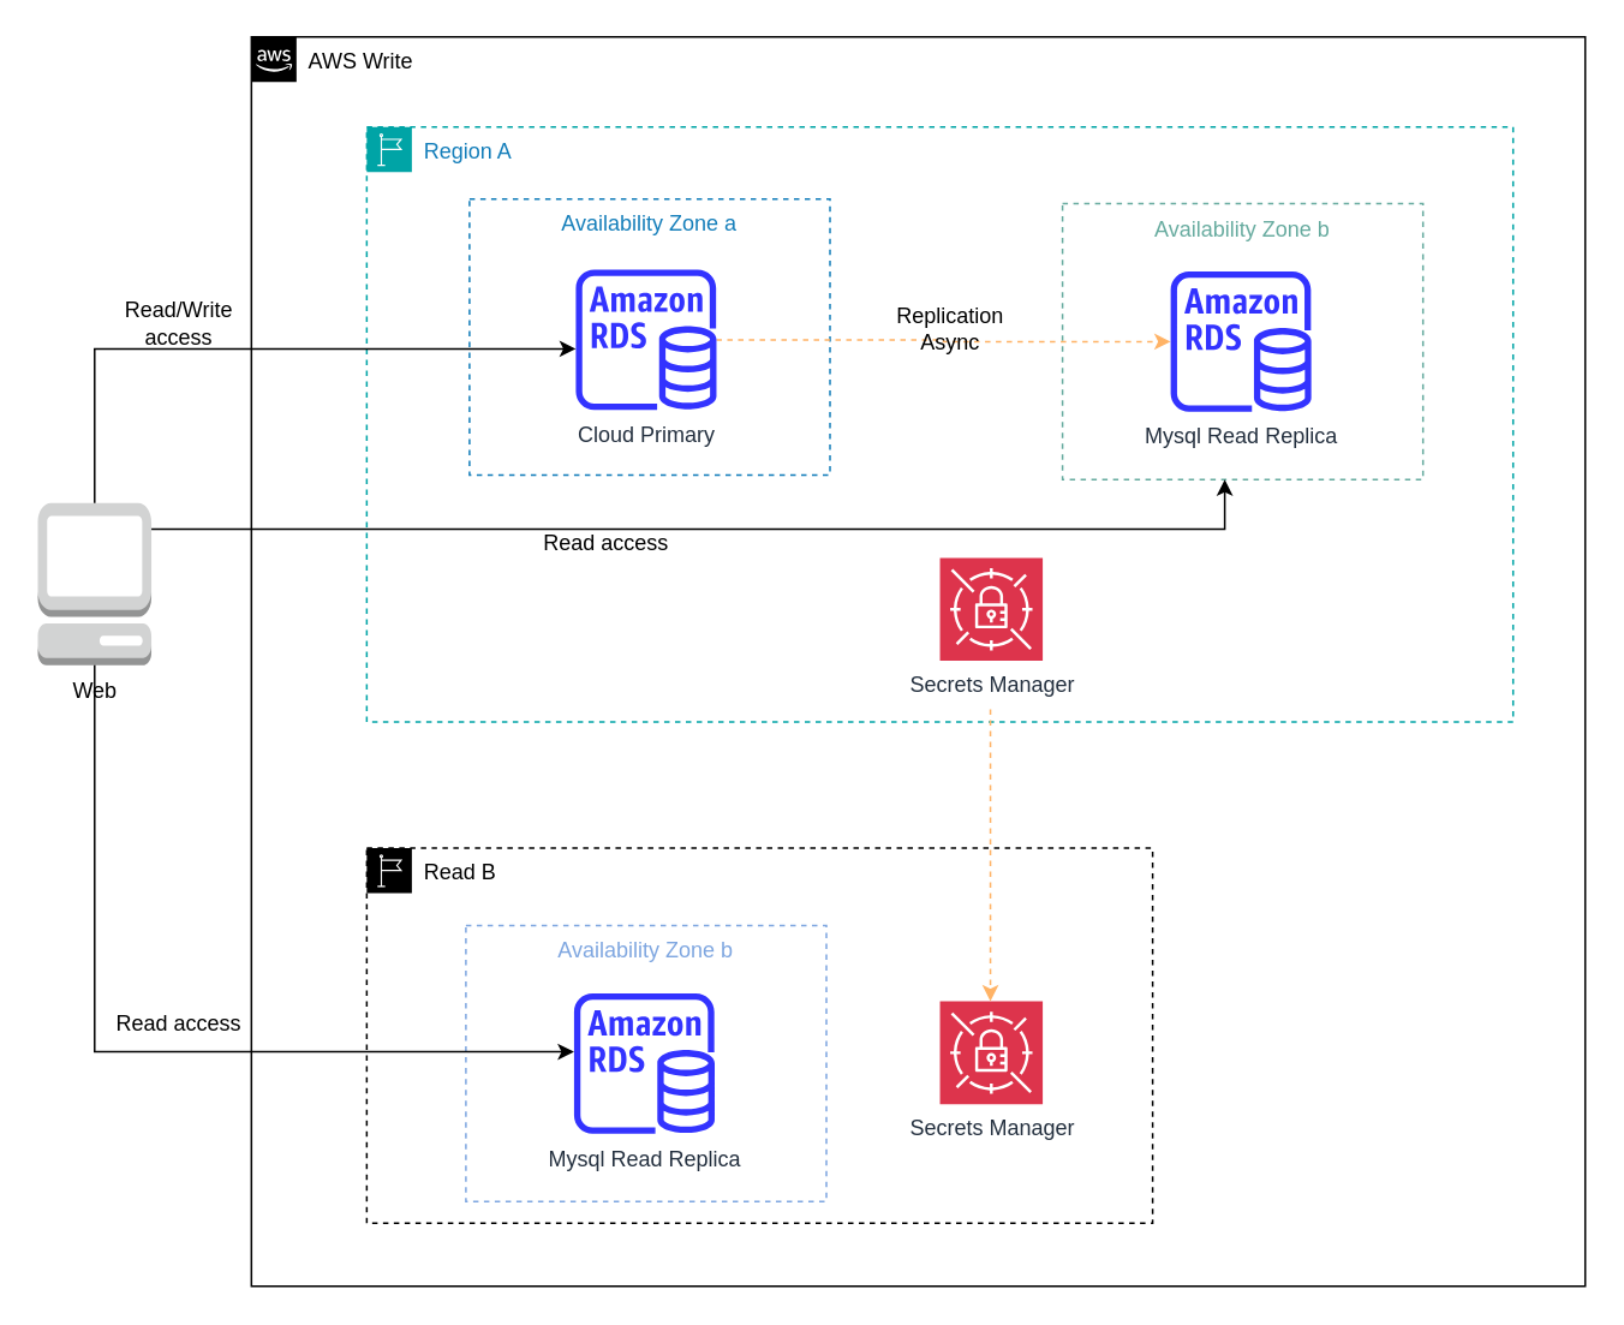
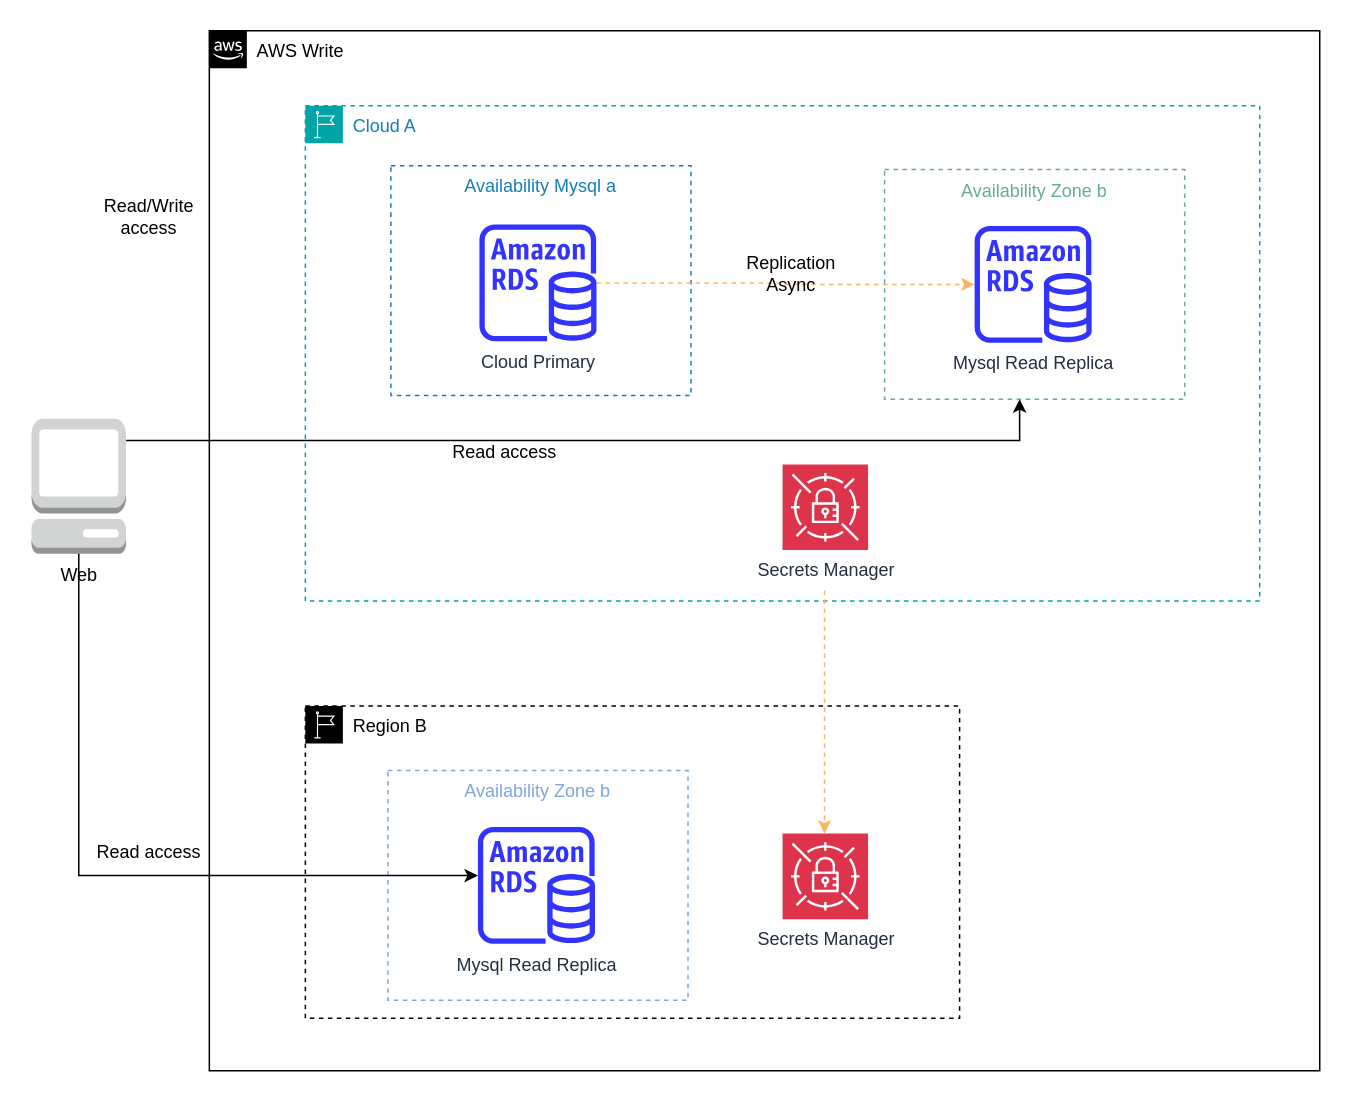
  <mxCell id="0" />
  <mxCell id="1" parent="0" />
  <mxCell id="2" value="AWS Write" style="points=[[0,0],[0.25,0],[0.5,0],[0.75,0],[1,0],[1,0.25],[1,0.5],[1,0.75],[1,1],[0.75,1],[0.5,1],[0.25,1],[0,1],[0,0.75],[0,0.5],[0,0.25]];outlineConnect=0;html=1;whiteSpace=wrap;fontSize=12;fontStyle=0;container=1;pointerEvents=0;collapsible=0;recursiveResize=0;shape=mxgraph.aws4.group;grIcon=mxgraph.aws4.group_aws_cloud_alt;fillColor=none;verticalAlign=top;align=left;spacingLeft=30;dashed=0;" vertex="1" parent="1"><mxGeometry x="139" y="20" width="740" height="693" as="geometry" /></mxCell>
- <mxCell id="3" value="Region A" style="points=[[0,0],[0.25,0],[0.5,0],[0.75,0],[1,0],[1,0.25],[1,0.5],[1,0.75],[1,1],[0.75,1],[0.5,1],[0.25,1],[0,1],[0,0.75],[0,0.5],[0,0.25]];outlineConnect=0;gradientColor=none;html=1;whiteSpace=wrap;fontSize=12;fontStyle=0;container=1;pointerEvents=0;collapsible=0;recursiveResize=0;shape=mxgraph.aws4.group;grIcon=mxgraph.aws4.group_region;strokeColor=#00A4A6;fillColor=none;verticalAlign=top;align=left;spacingLeft=30;fontColor=#147EBA;dashed=1;" vertex="1" parent="2"><mxGeometry x="64" y="50" width="636" height="330" as="geometry" /></mxCell>
+ <mxCell id="3" value="Cloud A" style="points=[[0,0],[0.25,0],[0.5,0],[0.75,0],[1,0],[1,0.25],[1,0.5],[1,0.75],[1,1],[0.75,1],[0.5,1],[0.25,1],[0,1],[0,0.75],[0,0.5],[0,0.25]];outlineConnect=0;gradientColor=none;html=1;whiteSpace=wrap;fontSize=12;fontStyle=0;container=1;pointerEvents=0;collapsible=0;recursiveResize=0;shape=mxgraph.aws4.group;grIcon=mxgraph.aws4.group_region;strokeColor=#00A4A6;fillColor=none;verticalAlign=top;align=left;spacingLeft=30;fontColor=#147EBA;dashed=1;" vertex="1" parent="2"><mxGeometry x="64" y="50" width="636" height="330" as="geometry" /></mxCell>
  <mxCell id="4" value="&lt;font style=&quot;color: rgb(103, 171, 159);&quot;&gt;Availability Zone b&lt;/font&gt;" style="fillColor=none;dashed=1;verticalAlign=top;fontStyle=0;whiteSpace=wrap;html=1;strokeColor=#67AB9F;" vertex="1" parent="3"><mxGeometry x="386" y="42.5" width="200" height="153" as="geometry" /></mxCell>
- <mxCell id="5" value="Availability Zone a" style="fillColor=none;strokeColor=#147EBA;dashed=1;verticalAlign=top;fontStyle=0;fontColor=#147EBA;whiteSpace=wrap;html=1;" vertex="1" parent="3"><mxGeometry x="57" y="40" width="200" height="153" as="geometry" /></mxCell>
+ <mxCell id="5" value="Availability Mysql a" style="fillColor=none;strokeColor=#147EBA;dashed=1;verticalAlign=top;fontStyle=0;fontColor=#147EBA;whiteSpace=wrap;html=1;" vertex="1" parent="3"><mxGeometry x="57" y="40" width="200" height="153" as="geometry" /></mxCell>
  <mxCell id="6" style="edgeStyle=orthogonalEdgeStyle;rounded=0;orthogonalLoop=1;jettySize=auto;html=1;dashed=1;endArrow=classic;endFill=1;fillColor=#ffcc99;strokeColor=#FFB366;" edge="1" parent="3" source="7" target="8"><mxGeometry relative="1" as="geometry" /></mxCell>
  <mxCell id="7" value="Cloud Primary" style="sketch=0;outlineConnect=0;fontColor=#232F3E;gradientColor=none;fillColor=#3333FF;strokeColor=none;dashed=0;verticalLabelPosition=bottom;verticalAlign=top;align=center;html=1;fontSize=12;fontStyle=0;aspect=fixed;pointerEvents=1;shape=mxgraph.aws4.rds_instance;" vertex="1" parent="3"><mxGeometry x="116" y="79" width="78" height="78" as="geometry" /></mxCell>
  <mxCell id="8" value="Mysql Read Replica" style="sketch=0;outlineConnect=0;fontColor=#232F3E;gradientColor=none;fillColor=#3333FF;strokeColor=none;dashed=0;verticalLabelPosition=bottom;verticalAlign=top;align=center;html=1;fontSize=12;fontStyle=0;aspect=fixed;pointerEvents=1;shape=mxgraph.aws4.rds_instance;" vertex="1" parent="3"><mxGeometry x="446" y="80" width="78" height="78" as="geometry" /></mxCell>
  <mxCell id="9" value="Replication Async" style="text;html=1;align=center;verticalAlign=middle;whiteSpace=wrap;rounded=0;" vertex="1" parent="3"><mxGeometry x="277" y="97" width="94" height="30" as="geometry" /></mxCell>
  <mxCell id="10" value="Secrets Manager" style="sketch=0;points=[[0,0,0],[0.25,0,0],[0.5,0,0],[0.75,0,0],[1,0,0],[0,1,0],[0.25,1,0],[0.5,1,0],[0.75,1,0],[1,1,0],[0,0.25,0],[0,0.5,0],[0,0.75,0],[1,0.25,0],[1,0.5,0],[1,0.75,0]];outlineConnect=0;fontColor=#232F3E;fillColor=#DD344C;strokeColor=#ffffff;dashed=0;verticalLabelPosition=bottom;verticalAlign=top;align=center;html=1;fontSize=12;fontStyle=0;aspect=fixed;shape=mxgraph.aws4.resourceIcon;resIcon=mxgraph.aws4.secrets_manager;" vertex="1" parent="3"><mxGeometry x="318" y="239" width="57" height="57" as="geometry" /></mxCell>
  <mxCell id="11" value="Read access" style="text;html=1;align=center;verticalAlign=middle;whiteSpace=wrap;rounded=0;" vertex="1" parent="3"><mxGeometry x="86" y="216" width="94" height="30" as="geometry" /></mxCell>
- <mxCell id="12" value="Read B" style="points=[[0,0],[0.25,0],[0.5,0],[0.75,0],[1,0],[1,0.25],[1,0.5],[1,0.75],[1,1],[0.75,1],[0.5,1],[0.25,1],[0,1],[0,0.75],[0,0.5],[0,0.25]];outlineConnect=0;html=1;whiteSpace=wrap;fontSize=12;fontStyle=0;container=1;pointerEvents=0;collapsible=0;recursiveResize=0;shape=mxgraph.aws4.group;grIcon=mxgraph.aws4.group_region;verticalAlign=top;align=left;spacingLeft=30;dashed=1;fillColor=none;" vertex="1" parent="2"><mxGeometry x="64" y="450" width="436" height="208" as="geometry" /></mxCell>
+ <mxCell id="12" value="Region B" style="points=[[0,0],[0.25,0],[0.5,0],[0.75,0],[1,0],[1,0.25],[1,0.5],[1,0.75],[1,1],[0.75,1],[0.5,1],[0.25,1],[0,1],[0,0.75],[0,0.5],[0,0.25]];outlineConnect=0;html=1;whiteSpace=wrap;fontSize=12;fontStyle=0;container=1;pointerEvents=0;collapsible=0;recursiveResize=0;shape=mxgraph.aws4.group;grIcon=mxgraph.aws4.group_region;verticalAlign=top;align=left;spacingLeft=30;dashed=1;fillColor=none;" vertex="1" parent="2"><mxGeometry x="64" y="450" width="436" height="208" as="geometry" /></mxCell>
  <mxCell id="13" value="Mysql Read Replica" style="sketch=0;outlineConnect=0;fontColor=#232F3E;gradientColor=none;fillColor=#3333FF;strokeColor=none;dashed=0;verticalLabelPosition=bottom;verticalAlign=top;align=center;html=1;fontSize=12;fontStyle=0;aspect=fixed;pointerEvents=1;shape=mxgraph.aws4.rds_instance;" vertex="1" parent="12"><mxGeometry x="115" y="80.5" width="78" height="78" as="geometry" /></mxCell>
  <mxCell id="14" value="&lt;font style=&quot;color: rgb(126, 166, 224);&quot;&gt;Availability Zone b&lt;/font&gt;" style="fillColor=none;dashed=1;verticalAlign=top;fontStyle=0;whiteSpace=wrap;html=1;strokeColor=#7EA6E0;" vertex="1" parent="12"><mxGeometry x="55" y="43" width="200" height="153" as="geometry" /></mxCell>
  <mxCell id="15" value="Secrets Manager" style="sketch=0;points=[[0,0,0],[0.25,0,0],[0.5,0,0],[0.75,0,0],[1,0,0],[0,1,0],[0.25,1,0],[0.5,1,0],[0.75,1,0],[1,1,0],[0,0.25,0],[0,0.5,0],[0,0.75,0],[1,0.25,0],[1,0.5,0],[1,0.75,0]];outlineConnect=0;fontColor=#232F3E;fillColor=#DD344C;strokeColor=#ffffff;dashed=0;verticalLabelPosition=bottom;verticalAlign=top;align=center;html=1;fontSize=12;fontStyle=0;aspect=fixed;shape=mxgraph.aws4.resourceIcon;resIcon=mxgraph.aws4.secrets_manager;" vertex="1" parent="12"><mxGeometry x="318" y="85" width="57" height="57" as="geometry" /></mxCell>
  <mxCell id="16" style="edgeStyle=orthogonalEdgeStyle;rounded=0;orthogonalLoop=1;jettySize=auto;html=1;dashed=1;strokeColor=#FFB366;" edge="1" parent="2" target="15"><mxGeometry relative="1" as="geometry"><mxPoint x="410" y="373" as="sourcePoint" /></mxGeometry></mxCell>
  <mxCell id="17" style="edgeStyle=orthogonalEdgeStyle;rounded=0;orthogonalLoop=1;jettySize=auto;html=1;" edge="1" parent="1" source="19" target="4"><mxGeometry relative="1" as="geometry"><Array as="points"><mxPoint x="679" y="293" /></Array></mxGeometry></mxCell>
  <mxCell id="18" style="edgeStyle=orthogonalEdgeStyle;rounded=0;orthogonalLoop=1;jettySize=auto;html=1;" edge="1" parent="1" target="13"><mxGeometry relative="1" as="geometry"><mxPoint x="52" y="363" as="sourcePoint" /><Array as="points"><mxPoint x="52" y="583" /></Array></mxGeometry></mxCell>
  <mxCell id="19" value="Web" style="outlineConnect=0;dashed=0;verticalLabelPosition=bottom;verticalAlign=top;align=center;html=1;shape=mxgraph.aws3.management_console;fillColor=#D2D3D3;gradientColor=none;" vertex="1" parent="1"><mxGeometry x="20.5" y="278.5" width="63" height="90" as="geometry" /></mxCell>
- <mxCell id="20" style="edgeStyle=orthogonalEdgeStyle;rounded=0;orthogonalLoop=1;jettySize=auto;html=1;" edge="1" parent="1" source="19" target="7"><mxGeometry relative="1" as="geometry"><mxPoint x="150.75" y="310" as="targetPoint" /><Array as="points"><mxPoint x="52" y="193" /></Array></mxGeometry></mxCell>
- <mxCell id="21" value="Read/Write access" style="text;html=1;align=center;verticalAlign=middle;whiteSpace=wrap;rounded=0;" vertex="1" parent="1"><mxGeometry x="69" y="164" width="60" height="30" as="geometry" /></mxCell>
+ <mxCell id="21" value="Read/Write access" style="text;html=1;align=center;verticalAlign=middle;whiteSpace=wrap;rounded=0;" vertex="1" parent="1"><mxGeometry x="69" y="129" width="60" height="30" as="geometry" /></mxCell>
  <mxCell id="22" value="Read access" style="text;html=1;align=center;verticalAlign=middle;whiteSpace=wrap;rounded=0;" vertex="1" parent="1"><mxGeometry x="52" y="553" width="94" height="30" as="geometry" /></mxCell>
